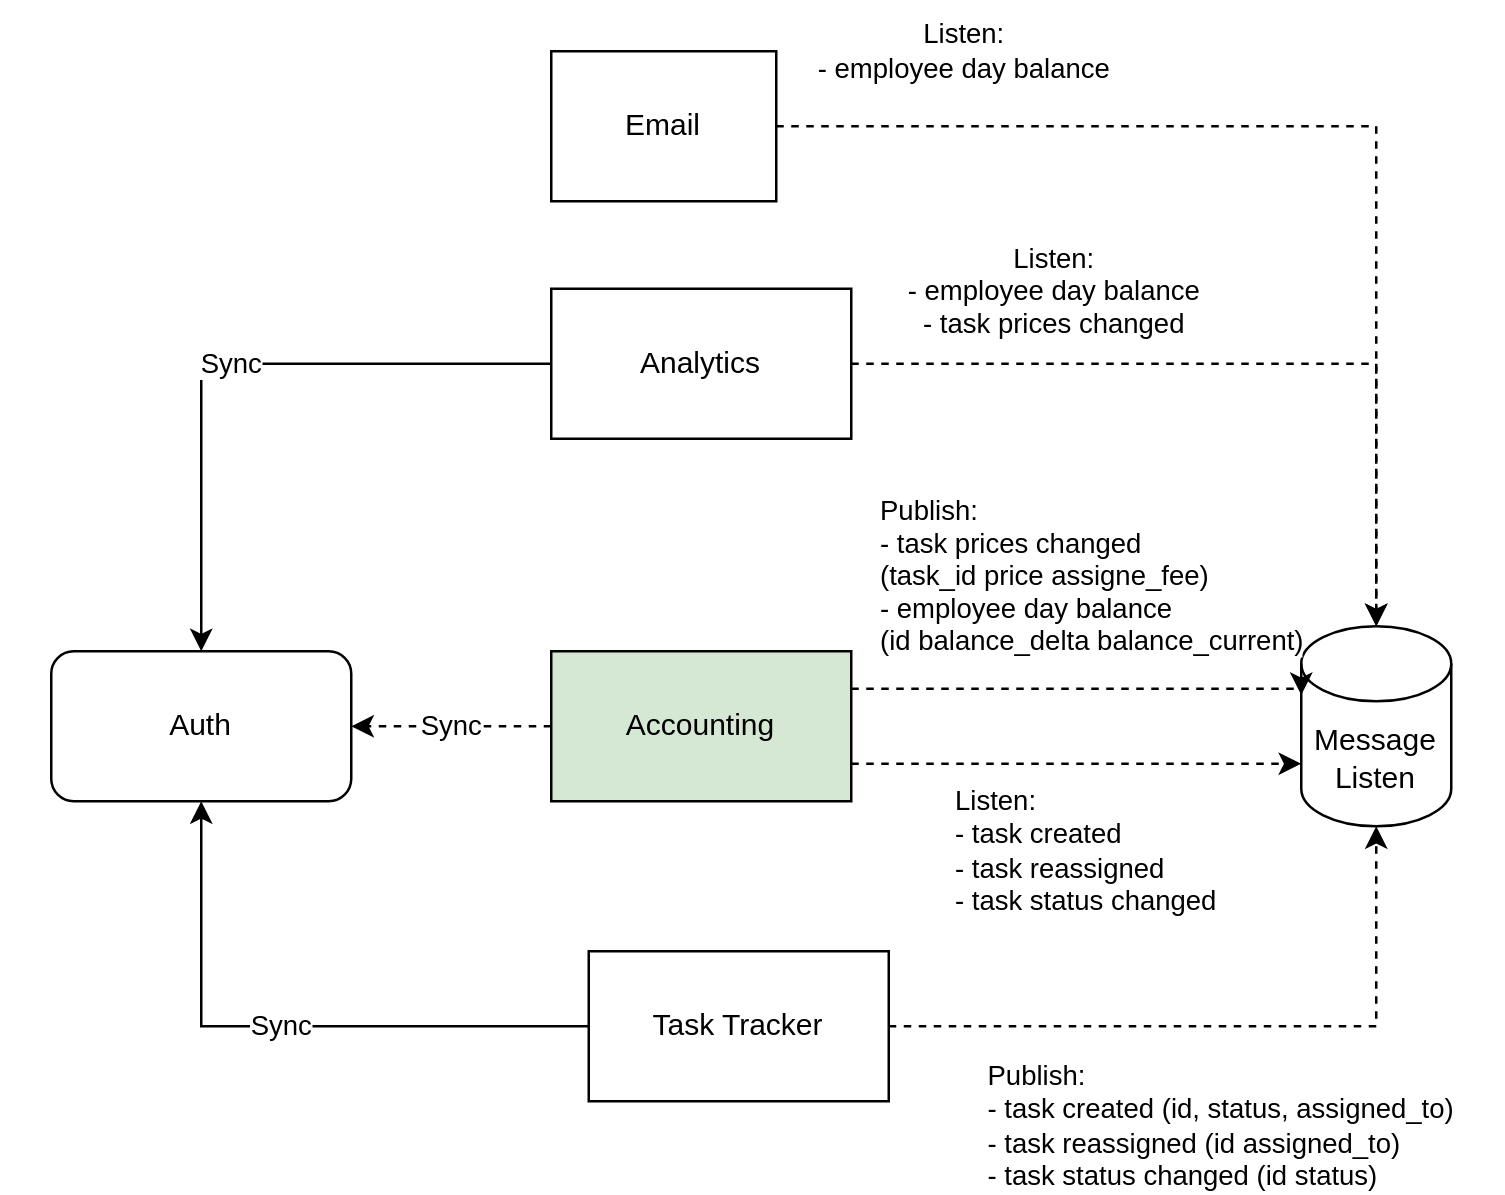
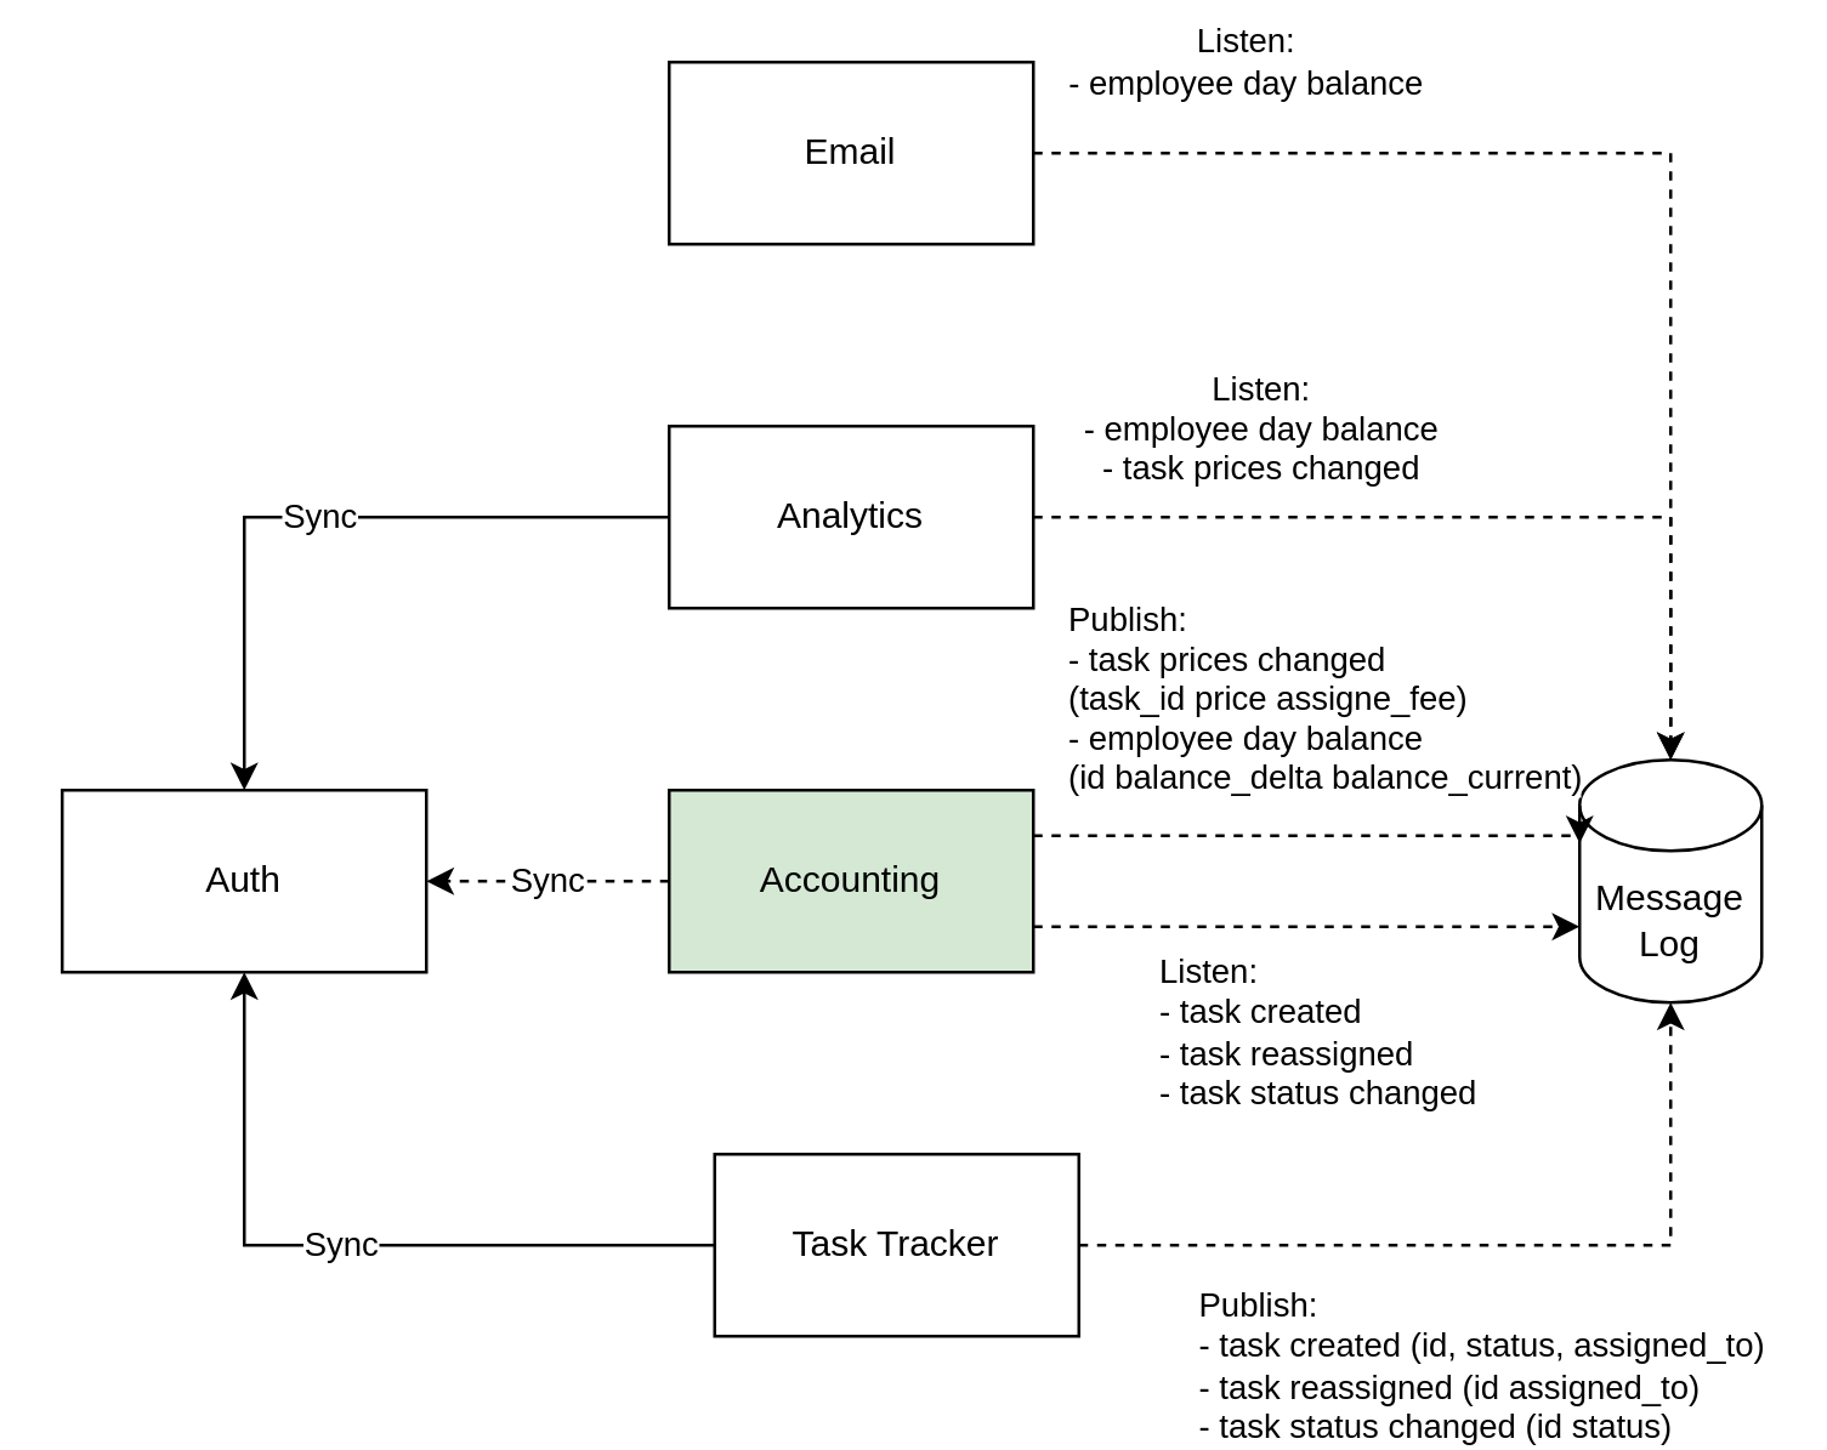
  <mxCell id="0" />
  <mxCell id="1" parent="0" />
  <mxCell id="2" value="Sync" style="edgeStyle=orthogonalEdgeStyle;rounded=0;orthogonalLoop=1;jettySize=auto;html=1;entryX=0.5;entryY=1;entryDx=0;entryDy=0;" parent="1" source="4" target="14" edge="1"><mxGeometry relative="1" as="geometry" /></mxCell>
  <mxCell id="3" value="Publish:&lt;br&gt;- task created (id, status, assigned_to)&lt;br&gt;- task reassigned (id assigned_to)&lt;br&gt;- task status changed (id status)" style="edgeStyle=orthogonalEdgeStyle;rounded=0;orthogonalLoop=1;jettySize=auto;html=1;dashed=1;align=left;" parent="1" source="4" target="5" edge="1"><mxGeometry x="-0.724" y="-40" relative="1" as="geometry"><mxPoint as="offset" /></mxGeometry></mxCell>
  <mxCell id="4" value="Task Tracker" style="rounded=0;whiteSpace=wrap;html=1;" parent="1" vertex="1"><mxGeometry x="235" y="380" width="120" height="60" as="geometry" /></mxCell>
- <mxCell id="5" value="Message&lt;br&gt;Listen" style="shape=cylinder3;whiteSpace=wrap;html=1;boundedLbl=1;backgroundOutline=1;size=15;" parent="1" vertex="1"><mxGeometry x="520" y="250" width="60" height="80" as="geometry" /></mxCell>
+ <mxCell id="5" value="Message&lt;br&gt;Log" style="shape=cylinder3;whiteSpace=wrap;html=1;boundedLbl=1;backgroundOutline=1;size=15;" parent="1" vertex="1"><mxGeometry x="520" y="250" width="60" height="80" as="geometry" /></mxCell>
  <mxCell id="6" value="Sync" style="edgeStyle=orthogonalEdgeStyle;rounded=0;orthogonalLoop=1;jettySize=auto;html=1;entryX=1;entryY=0.5;entryDx=0;entryDy=0;dashed=1;" parent="1" source="9" target="14" edge="1"><mxGeometry relative="1" as="geometry" /></mxCell>
  <mxCell id="7" value="Publish:&lt;br&gt;- task prices changed &lt;br&gt;(task_id price assigne_fee)&lt;br&gt;- employee day balance &lt;br&gt;(id balance_delta balance_current)" style="edgeStyle=orthogonalEdgeStyle;rounded=0;orthogonalLoop=1;jettySize=auto;html=1;entryX=0;entryY=0;entryDx=0;entryDy=27.5;entryPerimeter=0;exitX=1;exitY=0.25;exitDx=0;exitDy=0;align=left;dashed=1;" parent="1" source="9" target="5" edge="1"><mxGeometry x="-0.89" y="45" relative="1" as="geometry"><Array as="points"><mxPoint x="520" y="275" /></Array><mxPoint as="offset" /></mxGeometry></mxCell>
  <mxCell id="8" value="Listen:&lt;br&gt;- task created&lt;br&gt;- task reassigned&lt;br&gt;&lt;div style=&quot;&quot;&gt;- task status changed&lt;/div&gt;" style="edgeStyle=orthogonalEdgeStyle;rounded=0;orthogonalLoop=1;jettySize=auto;html=1;exitX=1;exitY=0.75;exitDx=0;exitDy=0;align=left;dashed=1;" parent="1" source="9" edge="1"><mxGeometry x="-0.557" y="-35" relative="1" as="geometry"><mxPoint x="520" y="305" as="targetPoint" /><mxPoint as="offset" /></mxGeometry></mxCell>
  <mxCell id="9" value="Accounting" style="rounded=0;whiteSpace=wrap;html=1;fillColor=#d5e8d4;" parent="1" vertex="1"><mxGeometry x="220" y="260" width="120" height="60" as="geometry" /></mxCell>
  <mxCell id="10" value="Sync" style="edgeStyle=orthogonalEdgeStyle;rounded=0;orthogonalLoop=1;jettySize=auto;html=1;entryX=0.5;entryY=0;entryDx=0;entryDy=0;" parent="1" source="13" target="14" edge="1"><mxGeometry relative="1" as="geometry" /></mxCell>
  <mxCell id="11" style="edgeStyle=orthogonalEdgeStyle;rounded=0;orthogonalLoop=1;jettySize=auto;html=1;entryX=0.5;entryY=0;entryDx=0;entryDy=0;entryPerimeter=0;dashed=1;" edge="1" parent="1" source="13" target="5"><mxGeometry relative="1" as="geometry" /></mxCell>
  <mxCell id="12" value="Listen:&lt;br style=&quot;border-color: var(--border-color);&quot;&gt;- employee day balance&lt;br&gt;- task prices changed" style="edgeLabel;html=1;align=center;verticalAlign=middle;resizable=0;points=[];" vertex="1" connectable="0" parent="11"><mxGeometry x="-0.492" y="1" relative="1" as="geometry"><mxPoint y="-29" as="offset" /></mxGeometry></mxCell>
- <mxCell id="13" value="Analytics" style="rounded=0;whiteSpace=wrap;html=1;" parent="1" vertex="1"><mxGeometry x="220" y="115" width="120" height="60" as="geometry" /></mxCell>
- <mxCell id="14" value="Auth" style="whiteSpace=wrap;html=1;rounded=1;" parent="1" vertex="1"><mxGeometry x="20" y="260" width="120" height="60" as="geometry" /></mxCell>
+ <mxCell id="13" value="Analytics" style="rounded=0;whiteSpace=wrap;html=1;" parent="1" vertex="1"><mxGeometry x="220" y="140" width="120" height="60" as="geometry" /></mxCell>
+ <mxCell id="14" value="Auth" style="rounded=0;whiteSpace=wrap;html=1;" parent="1" vertex="1"><mxGeometry x="20" y="260" width="120" height="60" as="geometry" /></mxCell>
  <mxCell id="15" value="Listen:&lt;br&gt;- employee day balance" style="edgeStyle=orthogonalEdgeStyle;rounded=0;orthogonalLoop=1;jettySize=auto;html=1;entryX=0.5;entryY=0;entryDx=0;entryDy=0;entryPerimeter=0;dashed=1;" edge="1" parent="1" source="16" target="5"><mxGeometry x="-0.658" y="30" relative="1" as="geometry"><mxPoint as="offset" /></mxGeometry></mxCell>
- <mxCell id="16" value="Email" style="rounded=0;whiteSpace=wrap;html=1;" vertex="1" parent="1"><mxGeometry x="220" y="20" width="90" height="60" as="geometry" /></mxCell>
+ <mxCell id="16" value="Email" style="rounded=0;whiteSpace=wrap;html=1;" vertex="1" parent="1"><mxGeometry x="220" y="20" width="120" height="60" as="geometry" /></mxCell>
